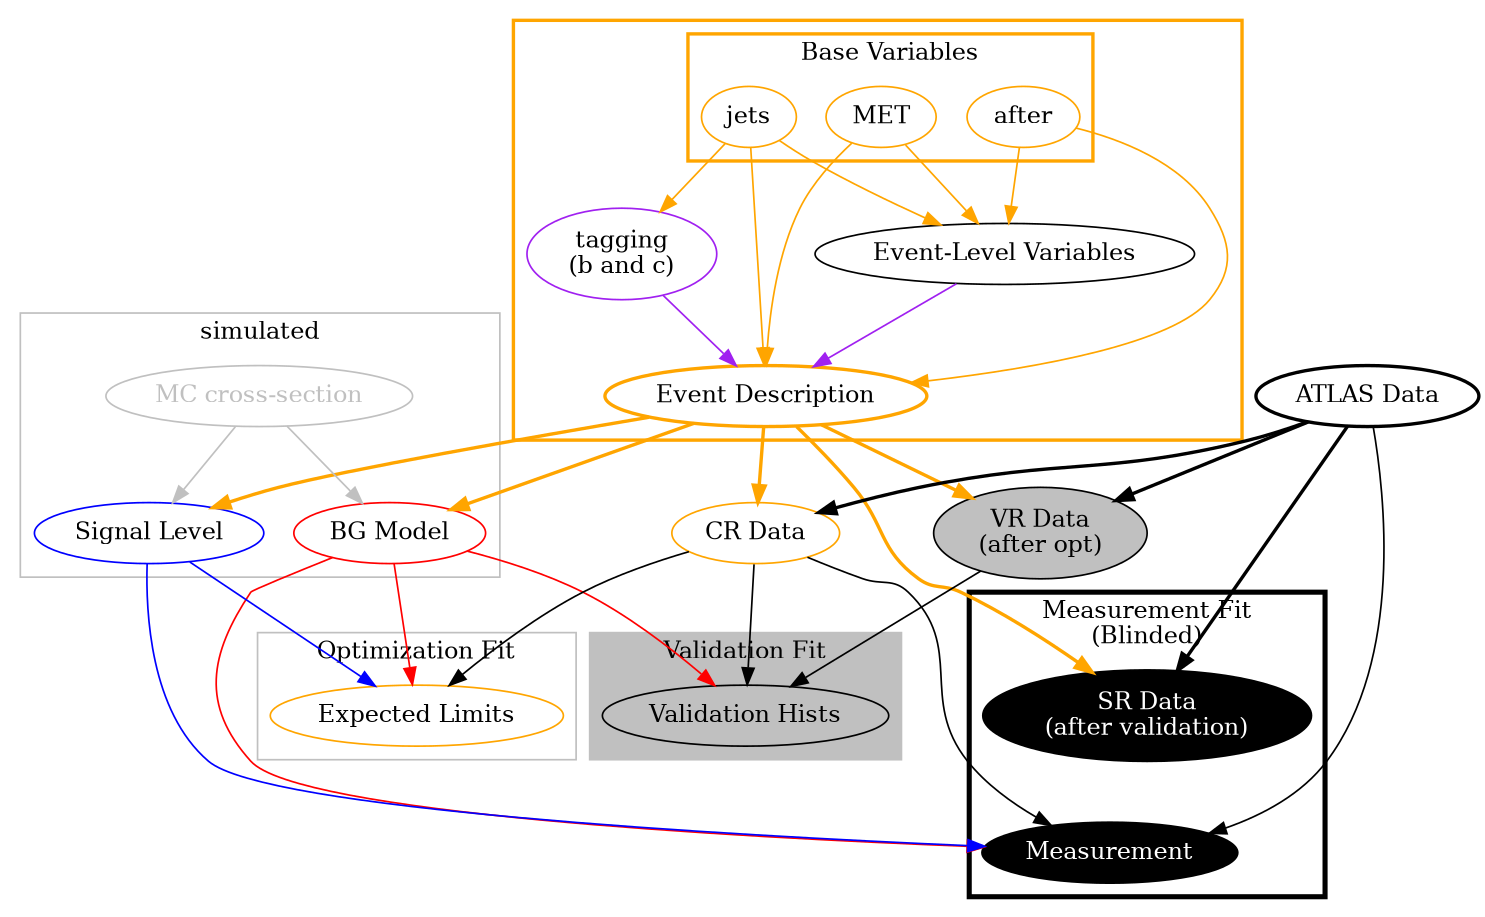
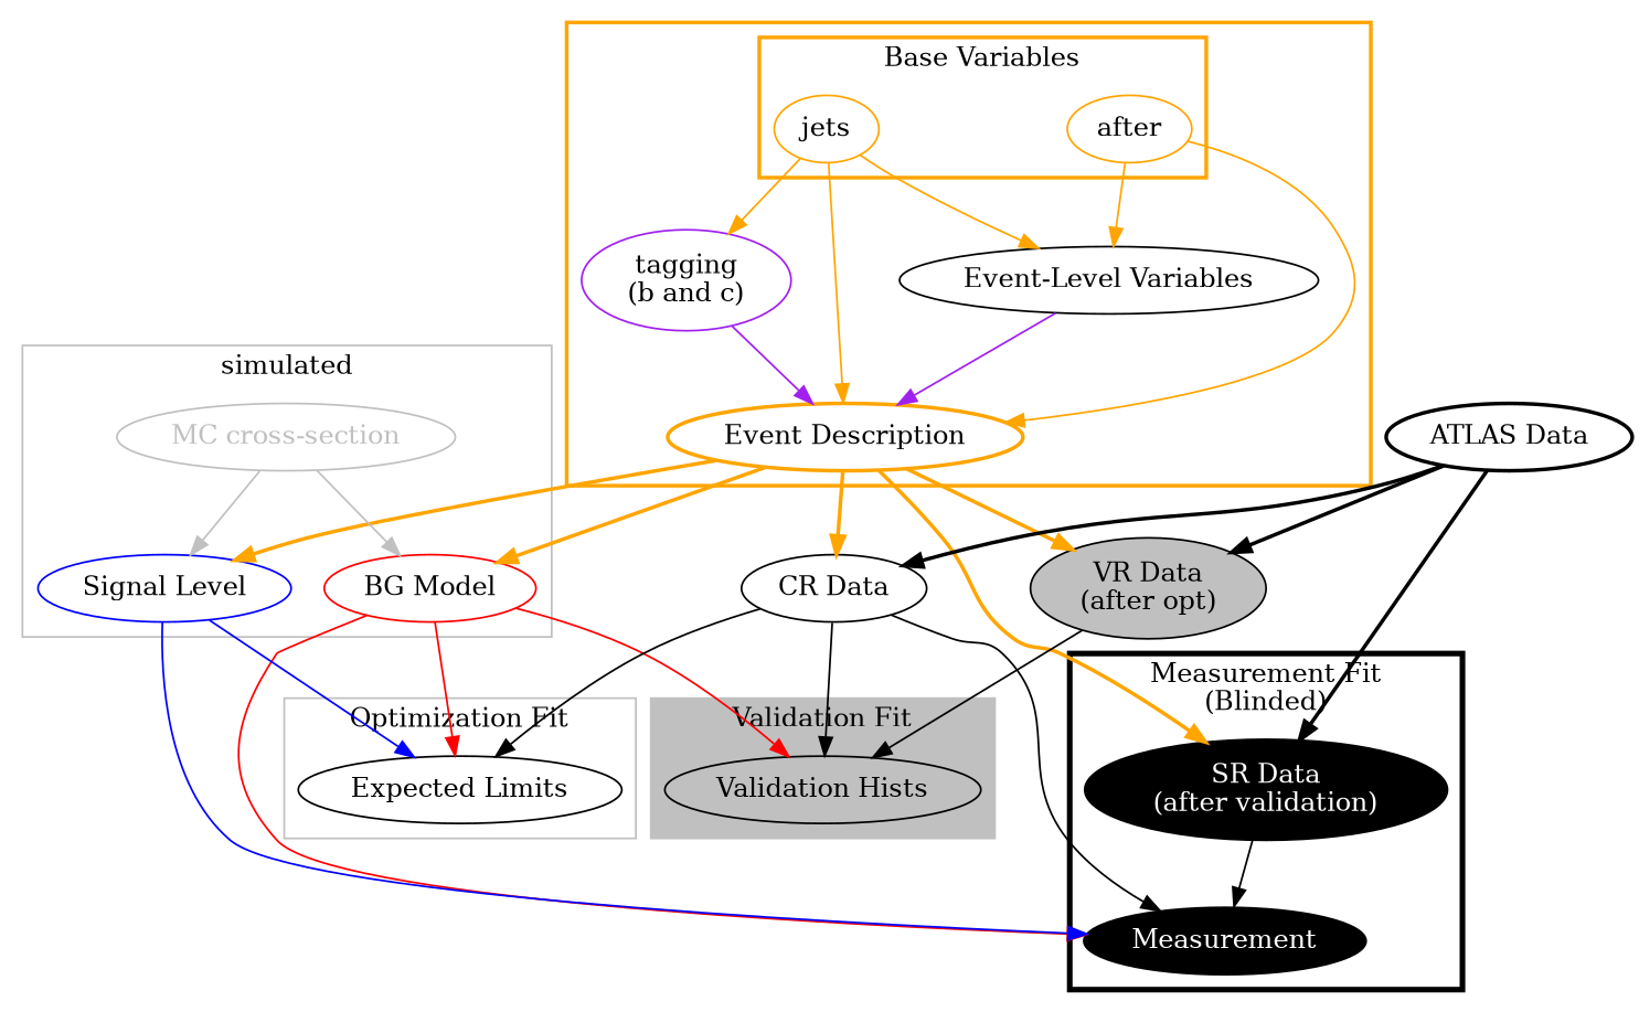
  digraph {
    edge [color=orange]
    n1 [color=orange label=jets]
-   n2 [color=orange label=MET]
    n3 [color=orange label=after]
    n4 [color=purple label="tagging\n(b and c)"]
    n5 [color=black label="Event-Level Variables"]
    n6 [color=orange label="Event Description" penwidth=2]
    n7 [color=grey fontcolor=grey label="MC cross-section"]
    n8 [color=red label="BG Model"]
    n9 [color=blue label="Signal Level"]
-   n10 [label="Expected Limits" color=orange]
+   n10 [label="Expected Limits"]
    n11 [label="Validation Hists"]
    n12 [fillcolor=black fontcolor=white label="SR Data\n(after validation)" style=filled]
    n13 [fillcolor=black fontcolor=white label=Measurement style=filled]
-   n14 [label="CR Data" color=orange]
+   n14 [label="CR Data"]
    n15 [fillcolor=grey label="VR Data\n(after opt)" style=filled]
    n16 [label="ATLAS Data" penwidth=2]
    subgraph cluster_1 {
      color=orange
      penwidth=2
      n4
      n5
      n6
      subgraph cluster_2 {
        color=orange
        label="Base Variables"
        penwidth=2
        n1
-       n2
        n3
      }
    }
    subgraph cluster_3 {
      color=gray
      label=simulated
      n7
      n8
      n9
    }
    subgraph cluster_4 {
      color=gray
      label="Optimization Fit"
      n10
    }
    subgraph cluster_5 {
      color=gray
      fillcolor=gray
      label="Validation Fit"
      style=filled
      n11
    }
    subgraph cluster_6 {
      color=black
      label="Measurement Fit\n(Blinded)"
      penwidth=3
      n12
      n13
    }
    n1 -> n4
    n1 -> n5
    n1 -> n6
-   n2 -> n5
-   n2 -> n6
    n3 -> n5
    n3 -> n6
    n4 -> n6 [color=purple]
    n5 -> n6 [color=purple]
    n6 -> n8 [penwidth=2]
    n6 -> n9 [penwidth=2]
    n6 -> n12 [penwidth=2]
    n6 -> n14 [penwidth=2]
    n6 -> n15 [penwidth=2]
    n7 -> n8 [color=grey]
    n7 -> n9 [color=grey]
    n8 -> n10 [color=red]
    n8 -> n11 [color=red]
    n8 -> n13 [color=red]
    n9 -> n10 [color=blue]
    n9 -> n13 [color=blue]
    n10 -> n11 [style=invis color=""]
    n10 -> n13 [style=invis color=""]
    n11 -> n13 [style=invis color=""]
-   n16 -> n13 [color=""]
+   n12 -> n13 [color=""]
    n14 -> n10 [color=""]
    n14 -> n11 [color=""]
    n14 -> n13 [color=""]
    n15 -> n11 [color=""]
    n16 -> n12 [penwidth=2 color=""]
    n16 -> n14 [penwidth=2 color=""]
    n16 -> n15 [penwidth=2 color=""]
  }
